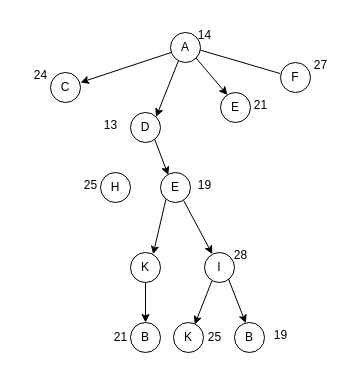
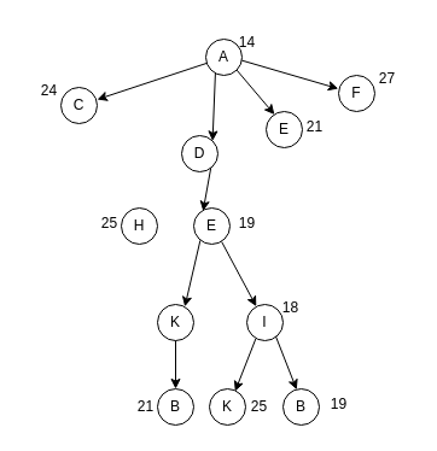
  <mxCell id="0" />
  <mxCell id="1" parent="0" />
  <mxCell id="2" value="A" style="ellipse;whiteSpace=wrap;html=1;aspect=fixed;" vertex="1" parent="1"><mxGeometry x="170" y="32" width="30" height="30" as="geometry" /></mxCell>
- <mxCell id="3" value="D" style="ellipse;whiteSpace=wrap;html=1;aspect=fixed;" vertex="1" parent="1"><mxGeometry x="130" y="112" width="30" height="30" as="geometry" /></mxCell>
+ <mxCell id="3" value="D" style="ellipse;whiteSpace=wrap;html=1;aspect=fixed;" vertex="1" parent="1"><mxGeometry x="150" y="112" width="30" height="30" as="geometry" /></mxCell>
  <mxCell id="4" value="E" style="ellipse;whiteSpace=wrap;html=1;aspect=fixed;" vertex="1" parent="1"><mxGeometry x="220" y="92" width="30" height="30" as="geometry" /></mxCell>
  <mxCell id="5" value="F" style="ellipse;whiteSpace=wrap;html=1;aspect=fixed;" vertex="1" parent="1"><mxGeometry x="280" y="62" width="30" height="30" as="geometry" /></mxCell>
  <mxCell id="6" value="C" style="ellipse;whiteSpace=wrap;html=1;aspect=fixed;" vertex="1" parent="1"><mxGeometry x="50" y="72" width="30" height="30" as="geometry" /></mxCell>
  <mxCell id="7" value="E" style="ellipse;whiteSpace=wrap;html=1;aspect=fixed;" vertex="1" parent="1"><mxGeometry x="160" y="172" width="30" height="30" as="geometry" /></mxCell>
  <mxCell id="8" value="H" style="ellipse;whiteSpace=wrap;html=1;aspect=fixed;" vertex="1" parent="1"><mxGeometry x="100" y="172" width="30" height="30" as="geometry" /></mxCell>
  <mxCell id="9" value="K" style="ellipse;whiteSpace=wrap;html=1;aspect=fixed;" vertex="1" parent="1"><mxGeometry x="130" y="252" width="30" height="30" as="geometry" /></mxCell>
  <mxCell id="10" value="I" style="ellipse;whiteSpace=wrap;html=1;aspect=fixed;" vertex="1" parent="1"><mxGeometry x="204" y="252" width="30" height="30" as="geometry" /></mxCell>
  <mxCell id="11" value="B" style="ellipse;whiteSpace=wrap;html=1;aspect=fixed;" vertex="1" parent="1"><mxGeometry x="130" y="322" width="30" height="30" as="geometry" /></mxCell>
  <mxCell id="12" value="K" style="ellipse;whiteSpace=wrap;html=1;aspect=fixed;" vertex="1" parent="1"><mxGeometry x="173" y="322" width="30" height="30" as="geometry" /></mxCell>
  <mxCell id="13" value="B" style="ellipse;whiteSpace=wrap;html=1;aspect=fixed;" vertex="1" parent="1"><mxGeometry x="234" y="322" width="30" height="30" as="geometry" /></mxCell>
  <mxCell id="14" value="" style="endArrow=classic;html=1;rounded=0;entryX=1;entryY=0;entryDx=0;entryDy=0;exitX=0.264;exitY=0.945;exitDx=0;exitDy=0;exitPerimeter=0;" edge="1" parent="1" source="2" target="3"><mxGeometry width="50" height="50" relative="1" as="geometry"><mxPoint x="170" y="162" as="sourcePoint" /><mxPoint x="220" y="112" as="targetPoint" /></mxGeometry></mxCell>
  <mxCell id="15" value="" style="endArrow=classic;html=1;rounded=0;exitX=0.021;exitY=0.666;exitDx=0;exitDy=0;exitPerimeter=0;" edge="1" parent="1" source="2"><mxGeometry width="50" height="50" relative="1" as="geometry"><mxPoint x="170" y="162" as="sourcePoint" /><mxPoint x="80" y="82" as="targetPoint" /></mxGeometry></mxCell>
  <mxCell id="16" value="" style="endArrow=classic;html=1;rounded=0;entryX=0.23;entryY=0.084;entryDx=0;entryDy=0;entryPerimeter=0;exitX=1;exitY=1;exitDx=0;exitDy=0;" edge="1" parent="1" source="2" target="4"><mxGeometry width="50" height="50" relative="1" as="geometry"><mxPoint x="130" y="112" as="sourcePoint" /><mxPoint x="180" y="62" as="targetPoint" /></mxGeometry></mxCell>
- <mxCell id="17" value="" style="endArrow=none;html=1;rounded=0;entryX=-0.008;entryY=0.369;entryDx=0;entryDy=0;entryPerimeter=0;exitX=0.995;exitY=0.588;exitDx=0;exitDy=0;exitPerimeter=0;" edge="1" parent="1" source="2" target="5"><mxGeometry width="50" height="50" relative="1" as="geometry"><mxPoint x="201" y="50" as="sourcePoint" /><mxPoint x="260" y="82" as="targetPoint" /></mxGeometry></mxCell>
+ <mxCell id="17" value="" style="endArrow=classic;html=1;rounded=0;entryX=-0.008;entryY=0.369;entryDx=0;entryDy=0;entryPerimeter=0;exitX=0.995;exitY=0.588;exitDx=0;exitDy=0;exitPerimeter=0;" edge="1" parent="1" source="2" target="5"><mxGeometry width="50" height="50" relative="1" as="geometry"><mxPoint x="201" y="50" as="sourcePoint" /><mxPoint x="260" y="82" as="targetPoint" /></mxGeometry></mxCell>
  <mxCell id="18" value="" style="endArrow=classic;html=1;rounded=0;exitX=0.806;exitY=0.892;exitDx=0;exitDy=0;exitPerimeter=0;entryX=0.258;entryY=0.084;entryDx=0;entryDy=0;entryPerimeter=0;" edge="1" parent="1" source="3" target="7"><mxGeometry width="50" height="50" relative="1" as="geometry"><mxPoint x="155" y="140" as="sourcePoint" /><mxPoint x="140" y="162" as="targetPoint" /></mxGeometry></mxCell>
  <mxCell id="19" value="" style="endArrow=classic;html=1;rounded=0;entryX=0.754;entryY=0.061;entryDx=0;entryDy=0;entryPerimeter=0;exitX=0.179;exitY=0.896;exitDx=0;exitDy=0;exitPerimeter=0;" edge="1" parent="1" source="7" target="9"><mxGeometry width="50" height="50" relative="1" as="geometry"><mxPoint x="140" y="212" as="sourcePoint" /><mxPoint x="190" y="162" as="targetPoint" /></mxGeometry></mxCell>
  <mxCell id="20" value="" style="endArrow=classic;html=1;rounded=0;entryX=0.26;entryY=0.054;entryDx=0;entryDy=0;entryPerimeter=0;exitX=0.772;exitY=0.934;exitDx=0;exitDy=0;exitPerimeter=0;" edge="1" parent="1" source="7" target="10"><mxGeometry width="50" height="50" relative="1" as="geometry"><mxPoint x="150" y="252" as="sourcePoint" /><mxPoint x="200" y="202" as="targetPoint" /></mxGeometry></mxCell>
  <mxCell id="21" value="" style="endArrow=classic;html=1;rounded=0;entryX=0.5;entryY=0;entryDx=0;entryDy=0;exitX=0.5;exitY=1;exitDx=0;exitDy=0;" edge="1" parent="1" source="9" target="11"><mxGeometry width="50" height="50" relative="1" as="geometry"><mxPoint x="50" y="312" as="sourcePoint" /><mxPoint x="100" y="262" as="targetPoint" /></mxGeometry></mxCell>
  <mxCell id="22" value="" style="endArrow=classic;html=1;rounded=0;entryX=0.709;entryY=0.066;entryDx=0;entryDy=0;entryPerimeter=0;exitX=0.247;exitY=0.944;exitDx=0;exitDy=0;exitPerimeter=0;" edge="1" parent="1" source="10" target="12"><mxGeometry width="50" height="50" relative="1" as="geometry"><mxPoint x="200" y="332" as="sourcePoint" /><mxPoint x="250" y="282" as="targetPoint" /></mxGeometry></mxCell>
  <mxCell id="23" value="" style="endArrow=classic;html=1;rounded=0;entryX=0.376;entryY=0.022;entryDx=0;entryDy=0;entryPerimeter=0;exitX=0.799;exitY=0.881;exitDx=0;exitDy=0;exitPerimeter=0;" edge="1" parent="1" source="10" target="13"><mxGeometry width="50" height="50" relative="1" as="geometry"><mxPoint x="200" y="332" as="sourcePoint" /><mxPoint x="250" y="282" as="targetPoint" /></mxGeometry></mxCell>
  <mxCell id="24" value="14" style="text;html=1;align=center;verticalAlign=middle;resizable=0;points=[];autosize=1;strokeColor=none;fillColor=none;" vertex="1" parent="1"><mxGeometry x="184" y="20" width="40" height="30" as="geometry" /></mxCell>
  <mxCell id="25" value="27" style="text;html=1;align=center;verticalAlign=middle;resizable=0;points=[];autosize=1;strokeColor=none;fillColor=none;" vertex="1" parent="1"><mxGeometry x="300" y="50" width="40" height="30" as="geometry" /></mxCell>
  <mxCell id="26" value="21" style="text;html=1;align=center;verticalAlign=middle;resizable=0;points=[];autosize=1;strokeColor=none;fillColor=none;" vertex="1" parent="1"><mxGeometry x="240" y="90" width="40" height="30" as="geometry" /></mxCell>
- <mxCell id="27" value="13" style="text;html=1;align=center;verticalAlign=middle;resizable=0;points=[];autosize=1;strokeColor=none;fillColor=none;" vertex="1" parent="1"><mxGeometry x="90" y="110" width="40" height="30" as="geometry" /></mxCell>
  <mxCell id="28" value="24" style="text;html=1;align=center;verticalAlign=middle;resizable=0;points=[];autosize=1;strokeColor=none;fillColor=none;" vertex="1" parent="1"><mxGeometry x="20" y="60" width="40" height="30" as="geometry" /></mxCell>
  <mxCell id="29" value="25" style="text;html=1;align=center;verticalAlign=middle;resizable=0;points=[];autosize=1;strokeColor=none;fillColor=none;" vertex="1" parent="1"><mxGeometry x="70" y="170" width="40" height="30" as="geometry" /></mxCell>
  <mxCell id="30" value="19" style="text;html=1;align=center;verticalAlign=middle;resizable=0;points=[];autosize=1;strokeColor=none;fillColor=none;" vertex="1" parent="1"><mxGeometry x="184" y="170" width="40" height="30" as="geometry" /></mxCell>
- <mxCell id="31" value="28" style="text;html=1;align=center;verticalAlign=middle;resizable=0;points=[];autosize=1;strokeColor=none;fillColor=none;" vertex="1" parent="1"><mxGeometry x="220" y="240" width="40" height="30" as="geometry" /></mxCell>
+ <mxCell id="31" value="18" style="text;html=1;align=center;verticalAlign=middle;resizable=0;points=[];autosize=1;strokeColor=none;fillColor=none;" vertex="1" parent="1"><mxGeometry x="220" y="240" width="40" height="30" as="geometry" /></mxCell>
  <mxCell id="32" value="21" style="text;html=1;align=center;verticalAlign=middle;resizable=0;points=[];autosize=1;strokeColor=none;fillColor=none;" vertex="1" parent="1"><mxGeometry x="100" y="322" width="40" height="30" as="geometry" /></mxCell>
  <mxCell id="33" value="25" style="text;html=1;align=center;verticalAlign=middle;resizable=0;points=[];autosize=1;strokeColor=none;fillColor=none;" vertex="1" parent="1"><mxGeometry x="194" y="322" width="40" height="30" as="geometry" /></mxCell>
  <mxCell id="34" value="19" style="text;html=1;align=center;verticalAlign=middle;resizable=0;points=[];autosize=1;strokeColor=none;fillColor=none;" vertex="1" parent="1"><mxGeometry x="260" y="320" width="40" height="30" as="geometry" /></mxCell>
